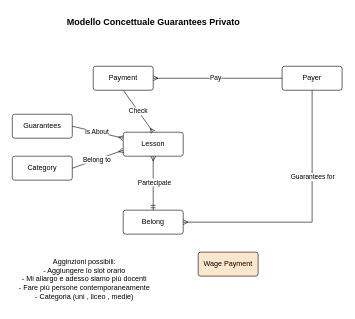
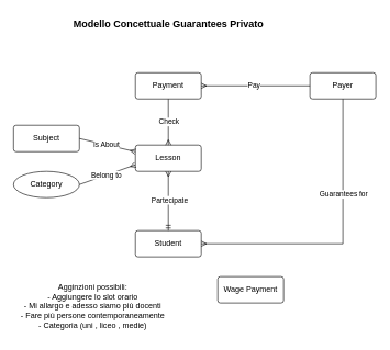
  <mxCell id="0" />
  <mxCell id="1" parent="0" />
  <mxCell id="2" value="Modello Concettuale Guarantees Privato" style="text;html=1;align=center;verticalAlign=middle;resizable=0;points=[];autosize=1;strokeColor=none;fillColor=none;fontStyle=1;fontSize=15;" parent="1" vertex="1"><mxGeometry x="110" y="20" width="290" height="30" as="geometry" /></mxCell>
  <mxCell id="3" value="Payer" style="rounded=1;arcSize=10;whiteSpace=wrap;html=1;align=center;" parent="1" vertex="1"><mxGeometry x="470" y="110" width="100" height="40" as="geometry" /></mxCell>
  <mxCell id="4" value="Lesson" style="rounded=1;arcSize=10;whiteSpace=wrap;html=1;align=center;" parent="1" vertex="1"><mxGeometry x="205" y="220" width="100" height="40" as="geometry" /></mxCell>
- <mxCell id="5" value="Belong" style="rounded=1;arcSize=10;whiteSpace=wrap;html=1;align=center;" parent="1" vertex="1"><mxGeometry x="205" y="350" width="100" height="40" as="geometry" /></mxCell>
- <mxCell id="6" value="Guarantees" style="rounded=1;arcSize=10;whiteSpace=wrap;html=1;align=center;" parent="1" vertex="1"><mxGeometry x="20" y="190" width="100" height="40" as="geometry" /></mxCell>
+ <mxCell id="5" value="Student" style="rounded=1;arcSize=10;whiteSpace=wrap;html=1;align=center;" parent="1" vertex="1"><mxGeometry x="205" y="350" width="100" height="40" as="geometry" /></mxCell>
+ <mxCell id="6" value="Subject" style="rounded=1;arcSize=10;whiteSpace=wrap;html=1;align=center;" parent="1" vertex="1"><mxGeometry x="20" y="190" width="100" height="40" as="geometry" /></mxCell>
  <mxCell id="7" value="" style="endArrow=ERmandOne;html=1;rounded=0;exitX=0.5;exitY=1;exitDx=0;exitDy=0;startArrow=ERmany;startFill=0;endFill=0;entryX=0.5;entryY=0;entryDx=0;entryDy=0;" parent="1" source="4" target="5" edge="1"><mxGeometry relative="1" as="geometry"><mxPoint x="165" y="280" as="sourcePoint" /><mxPoint x="215" y="310" as="targetPoint" /></mxGeometry></mxCell>
  <mxCell id="8" value="Partecipate" style="edgeLabel;html=1;align=center;verticalAlign=middle;resizable=0;points=[];" parent="7" vertex="1" connectable="0"><mxGeometry x="-0.043" y="3" relative="1" as="geometry"><mxPoint x="-2" as="offset" /></mxGeometry></mxCell>
  <mxCell id="9" value="" style="endArrow=ERmany;html=1;rounded=0;exitX=1;exitY=0.5;exitDx=0;exitDy=0;entryX=0;entryY=0.25;entryDx=0;entryDy=0;startArrow=none;startFill=0;endFill=0;" parent="1" source="6" target="4" edge="1"><mxGeometry relative="1" as="geometry"><mxPoint x="70" y="370" as="sourcePoint" /><mxPoint x="230" y="370" as="targetPoint" /></mxGeometry></mxCell>
  <mxCell id="10" value="Is About" style="edgeLabel;html=1;align=center;verticalAlign=middle;resizable=0;points=[];" parent="9" vertex="1" connectable="0"><mxGeometry x="-0.018" y="-1" relative="1" as="geometry"><mxPoint x="-1" y="-1" as="offset" /></mxGeometry></mxCell>
- <mxCell id="11" value="Payment" style="rounded=1;arcSize=10;whiteSpace=wrap;html=1;align=center;" parent="1" vertex="1"><mxGeometry x="155" y="110" width="100" height="40" as="geometry" /></mxCell>
+ <mxCell id="11" value="Payment" style="rounded=1;arcSize=10;whiteSpace=wrap;html=1;align=center;" parent="1" vertex="1"><mxGeometry x="205" y="110" width="100" height="40" as="geometry" /></mxCell>
  <mxCell id="12" value="" style="endArrow=ERmany;html=1;rounded=0;exitX=0.5;exitY=1;exitDx=0;exitDy=0;entryX=0.5;entryY=0;entryDx=0;entryDy=0;startArrow=none;startFill=0;endFill=0;" parent="1" source="11" target="4" edge="1"><mxGeometry relative="1" as="geometry"><mxPoint x="285" y="180" as="sourcePoint" /><mxPoint x="375" y="180" as="targetPoint" /></mxGeometry></mxCell>
  <mxCell id="13" value="Check" style="edgeLabel;html=1;align=center;verticalAlign=middle;resizable=0;points=[];" parent="12" vertex="1" connectable="0"><mxGeometry x="-0.033" relative="1" as="geometry"><mxPoint as="offset" /></mxGeometry></mxCell>
  <mxCell id="14" value="" style="endArrow=none;html=1;rounded=0;exitX=1;exitY=0.5;exitDx=0;exitDy=0;entryX=0;entryY=0.5;entryDx=0;entryDy=0;startArrow=ERmany;startFill=0;" parent="1" source="11" target="3" edge="1"><mxGeometry relative="1" as="geometry"><mxPoint x="160" y="340" as="sourcePoint" /><mxPoint x="320" y="340" as="targetPoint" /></mxGeometry></mxCell>
  <mxCell id="15" value="Pay" style="edgeLabel;html=1;align=center;verticalAlign=middle;resizable=0;points=[];" parent="14" vertex="1" connectable="0"><mxGeometry x="-0.04" y="-1" relative="1" as="geometry"><mxPoint y="-2" as="offset" /></mxGeometry></mxCell>
  <mxCell id="16" value="" style="endArrow=ERmany;html=1;rounded=0;entryX=1;entryY=0.5;entryDx=0;entryDy=0;exitX=0.5;exitY=1;exitDx=0;exitDy=0;edgeStyle=orthogonalEdgeStyle;startArrow=none;startFill=0;endFill=0;" parent="1" source="3" target="5" edge="1"><mxGeometry relative="1" as="geometry"><mxPoint x="280" y="470" as="sourcePoint" /><mxPoint x="440" y="470" as="targetPoint" /></mxGeometry></mxCell>
  <mxCell id="17" value="Guarantees for" style="edgeLabel;html=1;align=center;verticalAlign=middle;resizable=0;points=[];" parent="16" vertex="1" connectable="0"><mxGeometry x="-0.339" y="4" relative="1" as="geometry"><mxPoint x="-4" as="offset" /></mxGeometry></mxCell>
- <mxCell id="18" value="Category" style="rounded=1;arcSize=10;whiteSpace=wrap;html=1;align=center;" vertex="1" parent="1"><mxGeometry x="20" y="260" width="100" height="40" as="geometry" /></mxCell>
+ <mxCell id="18" value="Category" style="ellipse;arcSize=10;whiteSpace=wrap;html=1;align=center;" vertex="1" parent="1"><mxGeometry x="20" y="260" width="100" height="40" as="geometry" /></mxCell>
  <mxCell id="19" value="" style="endArrow=ERmany;html=1;rounded=0;exitX=1;exitY=0.5;exitDx=0;exitDy=0;entryX=0;entryY=0.75;entryDx=0;entryDy=0;startArrow=none;startFill=0;endFill=0;" edge="1" parent="1" source="18" target="4"><mxGeometry relative="1" as="geometry"><mxPoint x="120" y="260" as="sourcePoint" /><mxPoint x="205" y="280" as="targetPoint" /></mxGeometry></mxCell>
  <mxCell id="20" value="Belong to" style="edgeLabel;html=1;align=center;verticalAlign=middle;resizable=0;points=[];" vertex="1" connectable="0" parent="19"><mxGeometry x="-0.018" y="-1" relative="1" as="geometry"><mxPoint x="-1" y="-1" as="offset" /></mxGeometry></mxCell>
  <mxCell id="21" value="Agginzioni possibili:&lt;div&gt;- Aggiungere lo slot orario&lt;/div&gt;&lt;div&gt;- Mi allargo e adesso siamo più docenti&lt;/div&gt;&lt;div&gt;- Fare più persone contemporaneamente&lt;/div&gt;&lt;div&gt;- Categoria (uni , liceo , medie)&lt;/div&gt;" style="text;html=1;align=center;verticalAlign=middle;resizable=0;points=[];autosize=1;strokeColor=none;fillColor=none;" vertex="1" parent="1"><mxGeometry x="20" y="420" width="240" height="90" as="geometry" /></mxCell>
- <mxCell id="22" value="Wage Payment" style="rounded=1;arcSize=10;whiteSpace=wrap;html=1;align=center;fillColor=#ffe6cc;" vertex="1" parent="1"><mxGeometry x="330" y="420" width="100" height="40" as="geometry" /></mxCell>
+ <mxCell id="22" value="Wage Payment" style="rounded=1;arcSize=10;whiteSpace=wrap;html=1;align=center;" vertex="1" parent="1"><mxGeometry x="330" y="420" width="100" height="40" as="geometry" /></mxCell>
